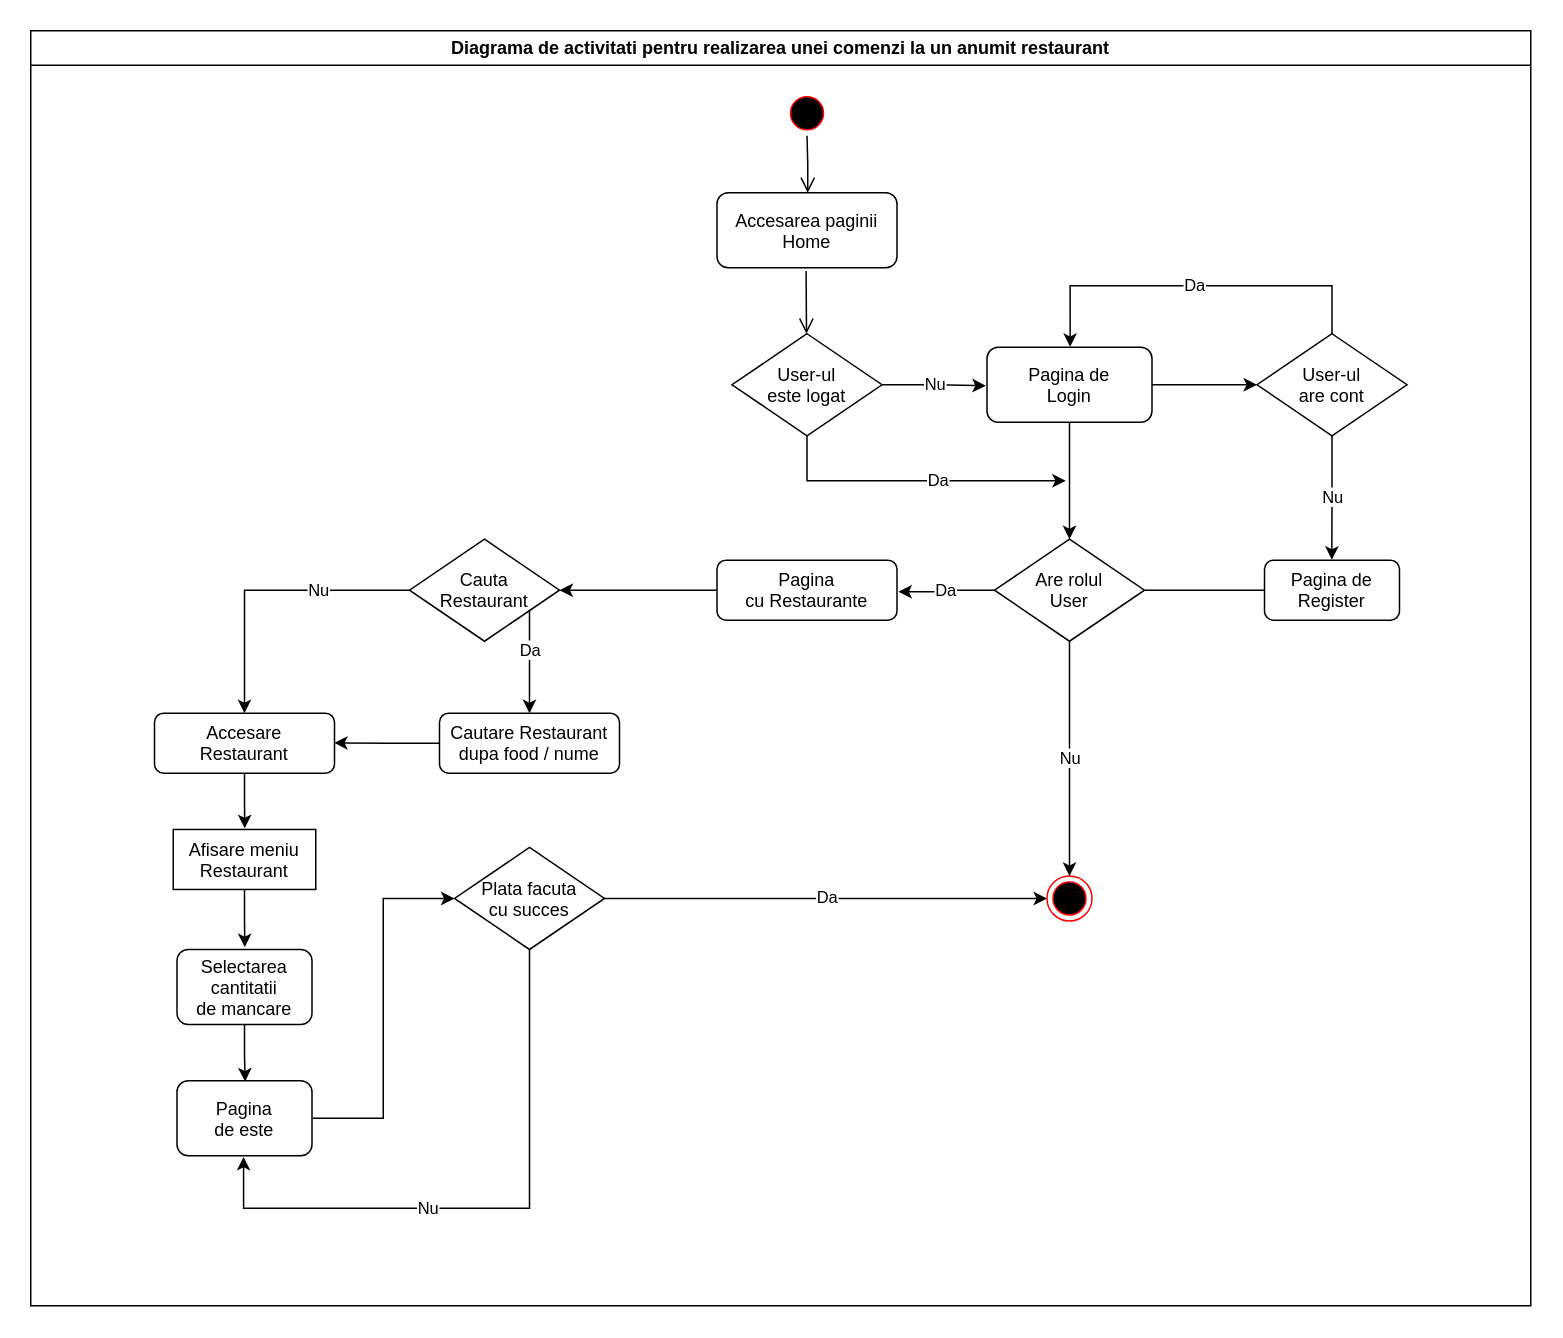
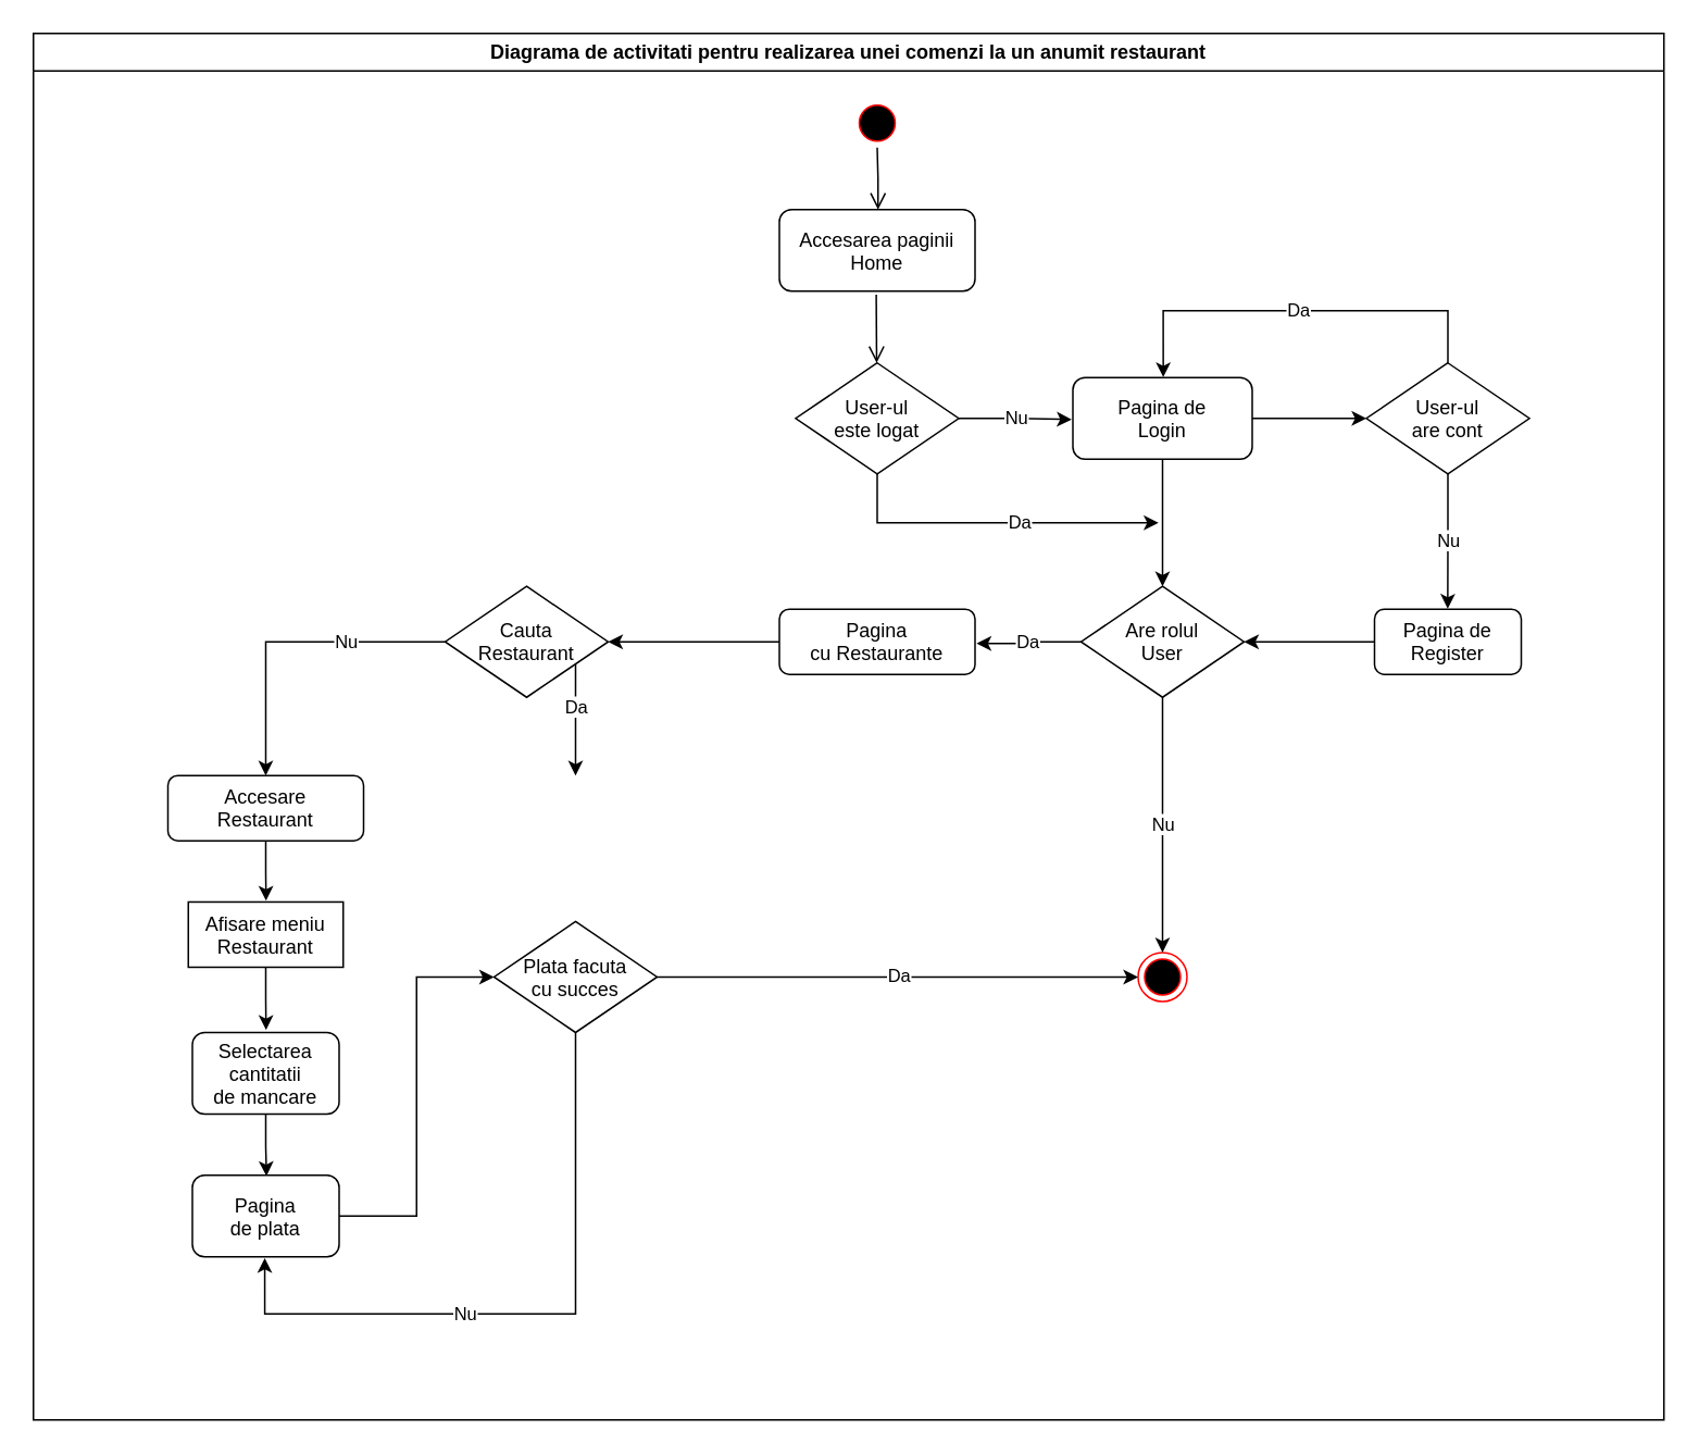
  <mxCell id="0" />
  <mxCell id="1" parent="0" />
  <mxCell id="2" value="Diagrama de activitati pentru realizarea unei comenzi la un anumit restaurant" style="swimlane;whiteSpace=wrap" parent="1" vertex="1"><mxGeometry x="20" y="20" width="1000" height="850" as="geometry"><mxRectangle x="100" y="30" width="430" height="23" as="alternateBounds" /></mxGeometry></mxCell>
  <mxCell id="3" value="" style="ellipse;shape=startState;fillColor=#000000;strokeColor=#ff0000;" parent="2" vertex="1"><mxGeometry x="502.5" y="40" width="30" height="30" as="geometry" /></mxCell>
  <mxCell id="4" value="" style="edgeStyle=elbowEdgeStyle;elbow=horizontal;verticalAlign=bottom;endArrow=open;endSize=8;strokeColor=#000000;endFill=1;rounded=0" parent="2" source="3" target="5" edge="1"><mxGeometry x="462.5" y="40" as="geometry"><mxPoint x="477.5" y="110.0" as="targetPoint" /></mxGeometry></mxCell>
  <mxCell id="5" value="Accesarea paginii&#10;Home" style="rounded=1;" parent="2" vertex="1"><mxGeometry x="457.5" y="108.0" width="120" height="50" as="geometry" /></mxCell>
- <mxCell id="6" style="edgeStyle=orthogonalEdgeStyle;rounded=0;orthogonalLoop=1;jettySize=auto;html=1;entryX=1;entryY=0.5;entryDx=0;entryDy=0;strokeColor=#000000;endArrow=none;" parent="2" source="7" target="22" edge="1"><mxGeometry relative="1" as="geometry" /></mxCell>
+ <mxCell id="6" style="edgeStyle=orthogonalEdgeStyle;rounded=0;orthogonalLoop=1;jettySize=auto;html=1;entryX=1;entryY=0.5;entryDx=0;entryDy=0;strokeColor=#000000;" parent="2" source="7" target="22" edge="1"><mxGeometry relative="1" as="geometry" /></mxCell>
  <mxCell id="7" value="Pagina de&#10;Register" style="rounded=1;" parent="2" vertex="1"><mxGeometry x="822.5" y="352.98" width="90" height="40" as="geometry" /></mxCell>
  <mxCell id="8" value="Nu" style="edgeStyle=orthogonalEdgeStyle;rounded=0;orthogonalLoop=1;jettySize=auto;html=1;entryX=-0.007;entryY=0.514;entryDx=0;entryDy=0;entryPerimeter=0;strokeColor=#000000;" parent="2" source="9" target="13" edge="1"><mxGeometry relative="1" as="geometry" /></mxCell>
  <mxCell id="9" value="User-ul &#10;este logat" style="rhombus;fillColor=#FFFFFF;strokeColor=#000000;" parent="2" vertex="1"><mxGeometry x="467.5" y="202" width="100" height="68" as="geometry" /></mxCell>
  <mxCell id="10" value="" style="edgeStyle=elbowEdgeStyle;elbow=horizontal;verticalAlign=bottom;endArrow=open;endSize=8;strokeColor=#000000;endFill=1;rounded=0;exitX=0.495;exitY=1.044;exitDx=0;exitDy=0;exitPerimeter=0;entryX=0.5;entryY=0;entryDx=0;entryDy=0;" parent="2" source="5" target="9" edge="1"><mxGeometry x="492.16" y="2" as="geometry"><mxPoint x="517.436" y="202" as="targetPoint" /><mxPoint x="542.5" y="192" as="sourcePoint" /><Array as="points"><mxPoint x="517.16" y="262" /></Array></mxGeometry></mxCell>
  <mxCell id="11" style="edgeStyle=orthogonalEdgeStyle;rounded=0;orthogonalLoop=1;jettySize=auto;html=1;strokeColor=#000000;" parent="2" source="13" target="16" edge="1"><mxGeometry relative="1" as="geometry" /></mxCell>
  <mxCell id="12" style="edgeStyle=orthogonalEdgeStyle;rounded=0;orthogonalLoop=1;jettySize=auto;html=1;entryX=0.5;entryY=0;entryDx=0;entryDy=0;strokeColor=#000000;" parent="2" source="13" target="22" edge="1"><mxGeometry relative="1" as="geometry" /></mxCell>
  <mxCell id="13" value="Pagina de&#10;Login" style="rounded=1;" parent="2" vertex="1"><mxGeometry x="637.5" y="211" width="110" height="50" as="geometry" /></mxCell>
  <mxCell id="14" value="Da" style="edgeStyle=orthogonalEdgeStyle;rounded=0;orthogonalLoop=1;jettySize=auto;html=1;entryX=0.504;entryY=-0.005;entryDx=0;entryDy=0;entryPerimeter=0;strokeColor=#000000;" parent="2" source="16" target="13" edge="1"><mxGeometry relative="1" as="geometry"><Array as="points"><mxPoint x="867.5" y="170" /><mxPoint x="692.5" y="170" /></Array></mxGeometry></mxCell>
  <mxCell id="15" value="Nu" style="edgeStyle=orthogonalEdgeStyle;rounded=0;orthogonalLoop=1;jettySize=auto;html=1;entryX=0.499;entryY=-0.008;entryDx=0;entryDy=0;entryPerimeter=0;strokeColor=#000000;" parent="2" source="16" target="7" edge="1"><mxGeometry relative="1" as="geometry" /></mxCell>
  <mxCell id="16" value="User-ul&#10;are cont" style="rhombus;fillColor=#FFFFFF;strokeColor=#000000;" parent="2" vertex="1"><mxGeometry x="817.5" y="202" width="100" height="68" as="geometry" /></mxCell>
  <mxCell id="17" style="edgeStyle=orthogonalEdgeStyle;rounded=0;orthogonalLoop=1;jettySize=auto;html=1;entryX=1;entryY=0.5;entryDx=0;entryDy=0;strokeColor=#000000;" parent="2" source="18" target="31" edge="1"><mxGeometry relative="1" as="geometry" /></mxCell>
  <mxCell id="18" value="Pagina&#10;cu Restaurante" style="rounded=1;" parent="2" vertex="1"><mxGeometry x="457.5" y="352.98" width="120" height="40" as="geometry" /></mxCell>
  <mxCell id="19" style="edgeStyle=orthogonalEdgeStyle;rounded=0;orthogonalLoop=1;jettySize=auto;html=1;entryX=0.502;entryY=-0.019;entryDx=0;entryDy=0;entryPerimeter=0;strokeColor=#000000;" parent="2" source="20" target="33" edge="1"><mxGeometry relative="1" as="geometry" /></mxCell>
  <mxCell id="20" value="Accesare&#10;Restaurant" style="rounded=1;" parent="2" vertex="1"><mxGeometry x="82.5" y="454.98" width="120" height="40" as="geometry" /></mxCell>
  <mxCell id="21" value="Da" style="edgeStyle=orthogonalEdgeStyle;rounded=0;orthogonalLoop=1;jettySize=auto;html=1;entryX=1.008;entryY=0.526;entryDx=0;entryDy=0;entryPerimeter=0;strokeColor=#000000;" parent="2" source="22" target="18" edge="1"><mxGeometry relative="1" as="geometry" /></mxCell>
  <mxCell id="22" value="Are rolul&#10;User" style="rhombus;fillColor=#FFFFFF;strokeColor=#000000;" parent="2" vertex="1"><mxGeometry x="642.5" y="338.98" width="100" height="68" as="geometry" /></mxCell>
  <mxCell id="23" value="" style="ellipse;shape=endState;fillColor=#000000;strokeColor=#ff0000" parent="2" vertex="1"><mxGeometry x="677.5" y="563.48" width="30" height="30" as="geometry" /></mxCell>
  <mxCell id="24" value="Nu" style="edgeStyle=orthogonalEdgeStyle;rounded=0;orthogonalLoop=1;jettySize=auto;html=1;strokeColor=#000000;entryX=0.5;entryY=0;entryDx=0;entryDy=0;" parent="2" source="22" target="23" edge="1"><mxGeometry relative="1" as="geometry"><mxPoint x="692.5" y="454.98" as="targetPoint" /></mxGeometry></mxCell>
  <mxCell id="25" value="Plata facuta&#10;cu succes" style="rhombus;fillColor=#FFFFFF;strokeColor=#000000;" parent="2" vertex="1"><mxGeometry x="282.5" y="544.48" width="100" height="68" as="geometry" /></mxCell>
  <mxCell id="26" value="Da" style="edgeStyle=orthogonalEdgeStyle;rounded=0;orthogonalLoop=1;jettySize=auto;html=1;strokeColor=#000000;entryX=0;entryY=0.5;entryDx=0;entryDy=0;" parent="2" source="25" target="23" edge="1"><mxGeometry relative="1" as="geometry"><mxPoint x="632.5" y="578.48" as="targetPoint" /></mxGeometry></mxCell>
- <mxCell id="27" style="edgeStyle=orthogonalEdgeStyle;rounded=0;orthogonalLoop=1;jettySize=auto;html=1;entryX=0.998;entryY=0.494;entryDx=0;entryDy=0;entryPerimeter=0;strokeColor=#000000;" parent="2" source="28" target="20" edge="1"><mxGeometry relative="1" as="geometry" /></mxCell>
- <mxCell id="28" value="Cautare Restaurant&#10;dupa food / nume" style="rounded=1;" parent="2" vertex="1"><mxGeometry x="272.5" y="454.98" width="120" height="40" as="geometry" /></mxCell>
  <mxCell id="29" value="Nu" style="edgeStyle=orthogonalEdgeStyle;rounded=0;orthogonalLoop=1;jettySize=auto;html=1;strokeColor=#000000;" parent="2" source="31" edge="1"><mxGeometry x="-0.369" relative="1" as="geometry"><mxPoint x="142.5" y="454.98" as="targetPoint" /><Array as="points"><mxPoint x="142.5" y="372.98" /></Array><mxPoint as="offset" /></mxGeometry></mxCell>
  <mxCell id="30" value="Da" style="edgeStyle=orthogonalEdgeStyle;rounded=0;orthogonalLoop=1;jettySize=auto;html=1;strokeColor=#000000;" parent="2" source="31" edge="1"><mxGeometry x="-0.25" relative="1" as="geometry"><mxPoint x="332.5" y="454.98" as="targetPoint" /><Array as="points"><mxPoint x="332.5" y="434.98" /><mxPoint x="332.5" y="434.98" /></Array><mxPoint as="offset" /></mxGeometry></mxCell>
  <mxCell id="31" value="Cauta&#10;Restaurant" style="rhombus;fillColor=#FFFFFF;strokeColor=#000000;" parent="2" vertex="1"><mxGeometry x="252.5" y="338.98" width="100" height="68" as="geometry" /></mxCell>
  <mxCell id="32" style="edgeStyle=orthogonalEdgeStyle;rounded=0;orthogonalLoop=1;jettySize=auto;html=1;entryX=0.502;entryY=-0.031;entryDx=0;entryDy=0;entryPerimeter=0;strokeColor=#000000;" parent="2" source="33" target="35" edge="1"><mxGeometry relative="1" as="geometry" /></mxCell>
  <mxCell id="33" value="Afisare meniu&#10;Restaurant" style="rounded=0;" parent="2" vertex="1"><mxGeometry x="95" y="532.48" width="95" height="40" as="geometry" /></mxCell>
  <mxCell id="34" style="edgeStyle=orthogonalEdgeStyle;rounded=0;orthogonalLoop=1;jettySize=auto;html=1;entryX=0.505;entryY=0.01;entryDx=0;entryDy=0;entryPerimeter=0;strokeColor=#000000;" parent="2" source="35" target="37" edge="1"><mxGeometry relative="1" as="geometry" /></mxCell>
  <mxCell id="35" value="Selectarea&#10;cantitatii &#10;de mancare" style="rounded=1;" parent="2" vertex="1"><mxGeometry x="97.5" y="612.48" width="90" height="50" as="geometry" /></mxCell>
  <mxCell id="36" style="edgeStyle=orthogonalEdgeStyle;rounded=0;orthogonalLoop=1;jettySize=auto;html=1;entryX=0;entryY=0.5;entryDx=0;entryDy=0;strokeColor=#000000;" parent="2" source="37" target="25" edge="1"><mxGeometry relative="1" as="geometry" /></mxCell>
- <mxCell id="37" value="Pagina&#10;de este" style="rounded=1;" parent="2" vertex="1"><mxGeometry x="97.5" y="700" width="90" height="50" as="geometry" /></mxCell>
+ <mxCell id="37" value="Pagina&#10;de plata" style="rounded=1;" parent="2" vertex="1"><mxGeometry x="97.5" y="700" width="90" height="50" as="geometry" /></mxCell>
  <mxCell id="38" value="Nu" style="edgeStyle=orthogonalEdgeStyle;rounded=0;orthogonalLoop=1;jettySize=auto;html=1;entryX=0.493;entryY=1.015;entryDx=0;entryDy=0;entryPerimeter=0;strokeColor=#000000;" parent="2" source="25" target="37" edge="1"><mxGeometry x="0.208" relative="1" as="geometry"><Array as="points"><mxPoint x="332.5" y="784.98" /><mxPoint x="141.5" y="784.98" /></Array><mxPoint as="offset" /></mxGeometry></mxCell>
  <mxCell id="39" value="Da" style="edgeStyle=orthogonalEdgeStyle;rounded=0;orthogonalLoop=1;jettySize=auto;html=1;strokeColor=#000000;" parent="1" source="9" edge="1"><mxGeometry x="0.153" relative="1" as="geometry"><mxPoint x="710" y="320" as="targetPoint" /><Array as="points"><mxPoint x="537" y="320" /><mxPoint x="710" y="320" /></Array><mxPoint as="offset" /></mxGeometry></mxCell>
